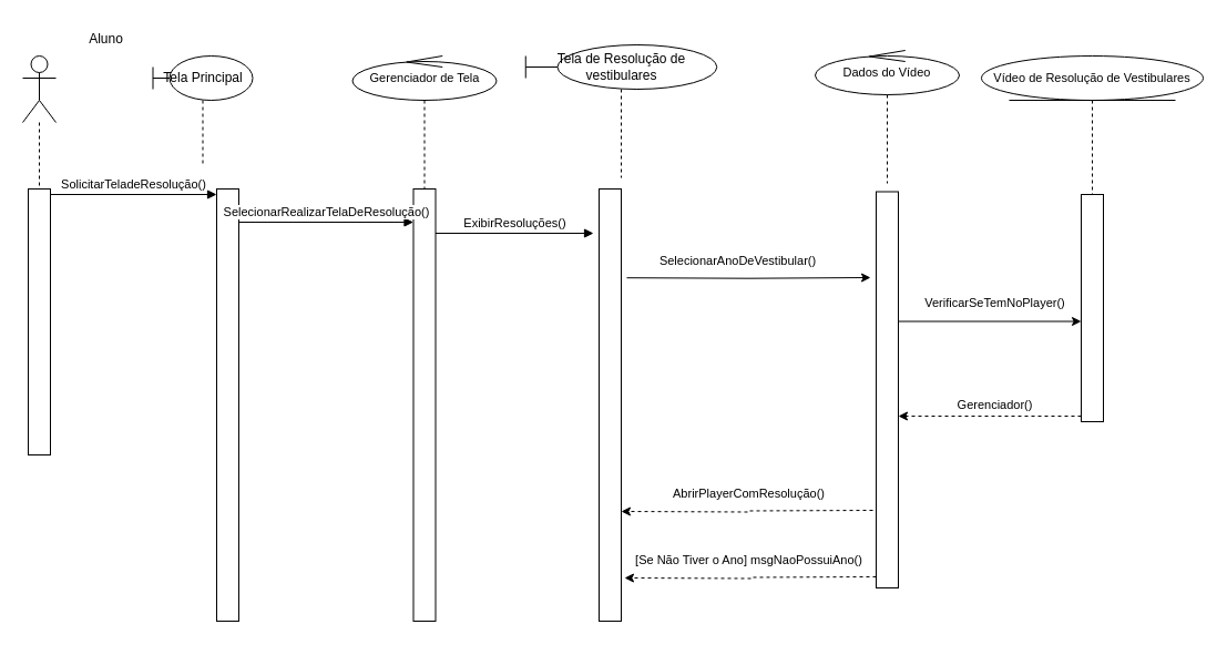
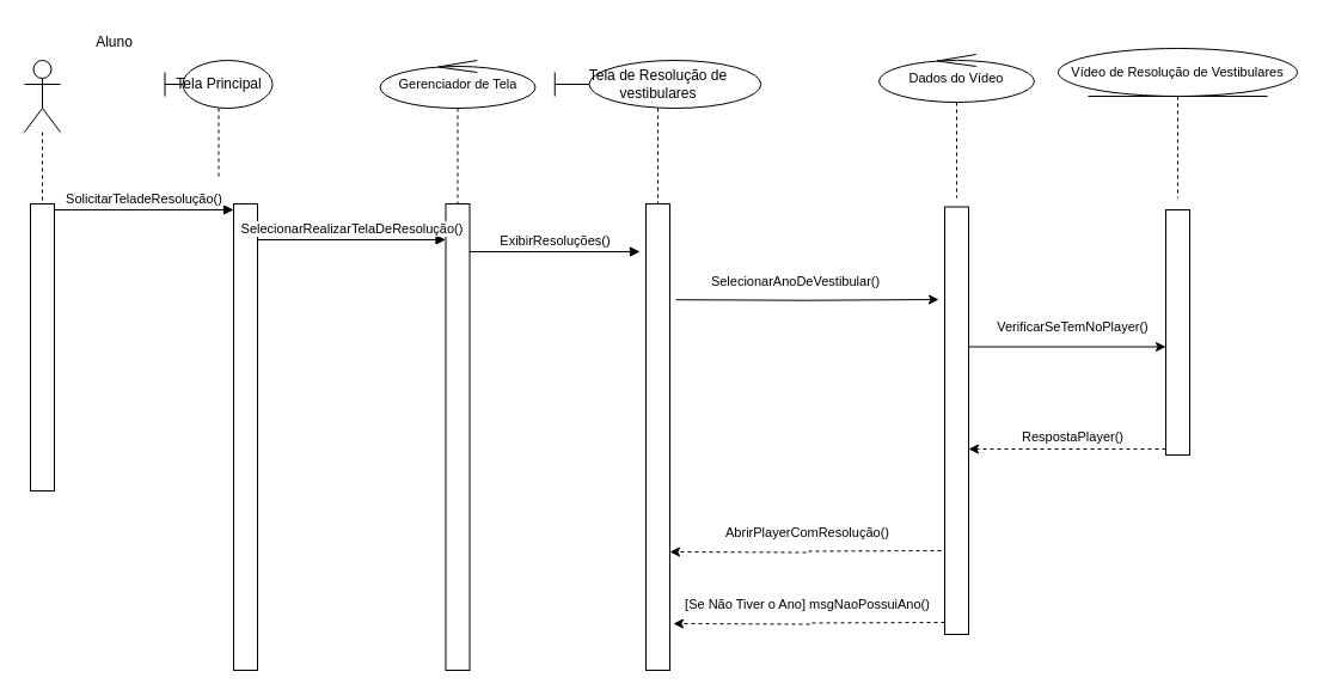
  <mxCell id="0" />
  <mxCell id="1" parent="0" />
  <mxCell id="2" value="" style="html=1;points=[[0,0,0,0,5],[0,1,0,0,-5],[1,0,0,0,5],[1,1,0,0,-5]];perimeter=orthogonalPerimeter;outlineConnect=0;targetShapes=umlLifeline;portConstraint=eastwest;newEdgeStyle={&quot;curved&quot;:0,&quot;rounded&quot;:0};" vertex="1" parent="1"><mxGeometry x="25" y="170" width="20" height="240" as="geometry" /></mxCell>
  <mxCell id="3" value="" style="shape=umlLifeline;perimeter=lifelinePerimeter;whiteSpace=wrap;html=1;container=1;dropTarget=0;collapsible=0;recursiveResize=0;outlineConnect=0;portConstraint=eastwest;newEdgeStyle={&quot;curved&quot;:0,&quot;rounded&quot;:0};participant=umlActor;size=60;" vertex="1" parent="1"><mxGeometry x="20" y="50" width="30" height="120" as="geometry" /></mxCell>
  <mxCell id="4" value="SolicitarTeladeResolução()" style="html=1;verticalAlign=bottom;endArrow=block;curved=0;rounded=0;entryX=0;entryY=0;entryDx=0;entryDy=5;exitX=1;exitY=0;exitDx=0;exitDy=5;entryPerimeter=0;" edge="1" parent="1" source="2" target="5"><mxGeometry relative="1" as="geometry"><mxPoint x="115" y="175" as="targetPoint" /></mxGeometry></mxCell>
  <mxCell id="5" value="" style="html=1;points=[[0,0,0,0,5],[0,1,0,0,-5],[1,0,0,0,5],[1,1,0,0,-5]];perimeter=orthogonalPerimeter;outlineConnect=0;targetShapes=umlLifeline;portConstraint=eastwest;newEdgeStyle={&quot;curved&quot;:0,&quot;rounded&quot;:0};" vertex="1" parent="1"><mxGeometry x="195" y="170" width="20" height="390" as="geometry" /></mxCell>
  <mxCell id="6" value="Tela Principal" style="shape=umlLifeline;perimeter=lifelinePerimeter;whiteSpace=wrap;html=1;container=1;dropTarget=0;collapsible=0;recursiveResize=0;outlineConnect=0;portConstraint=eastwest;newEdgeStyle={&quot;curved&quot;:0,&quot;rounded&quot;:0};participant=umlBoundary;" vertex="1" parent="1"><mxGeometry x="137.5" y="50" width="90" height="100" as="geometry" /></mxCell>
  <mxCell id="7" value="Aluno" style="text;html=1;align=center;verticalAlign=middle;resizable=0;points=[];autosize=1;strokeColor=none;fillColor=none;" vertex="1" parent="1"><mxGeometry x="70" y="20" width="50" height="30" as="geometry" /></mxCell>
  <mxCell id="8" value="" style="html=1;points=[[0,0,0,0,5],[0,1,0,0,-5],[1,0,0,0,5],[1,1,0,0,-5]];perimeter=orthogonalPerimeter;outlineConnect=0;targetShapes=umlLifeline;portConstraint=eastwest;newEdgeStyle={&quot;curved&quot;:0,&quot;rounded&quot;:0};" vertex="1" parent="1"><mxGeometry x="372.5" y="170" width="20" height="390" as="geometry" /></mxCell>
  <mxCell id="9" value="SelecionarRealizarTelaDeResolução()" style="html=1;verticalAlign=bottom;endArrow=block;curved=0;rounded=0;exitX=1;exitY=0;exitDx=0;exitDy=5;" edge="1" parent="1" target="8"><mxGeometry relative="1" as="geometry"><mxPoint x="215" y="200" as="sourcePoint" /><mxPoint x="365" y="200" as="targetPoint" /></mxGeometry></mxCell>
  <mxCell id="10" value="" style="html=1;points=[[0,0,0,0,5],[0,1,0,0,-5],[1,0,0,0,5],[1,1,0,0,-5]];perimeter=orthogonalPerimeter;outlineConnect=0;targetShapes=umlLifeline;portConstraint=eastwest;newEdgeStyle={&quot;curved&quot;:0,&quot;rounded&quot;:0};" vertex="1" parent="1"><mxGeometry x="540" y="170" width="20" height="390" as="geometry" /></mxCell>
  <mxCell id="11" value="ExibirResoluções()" style="html=1;verticalAlign=bottom;endArrow=block;curved=0;rounded=0;exitX=1;exitY=0;exitDx=0;exitDy=5;" edge="1" parent="1"><mxGeometry relative="1" as="geometry"><mxPoint x="392.5" y="210" as="sourcePoint" /><mxPoint x="535" y="210" as="targetPoint" /></mxGeometry></mxCell>
  <mxCell id="12" value="Gerenciador de Tela" style="shape=umlLifeline;perimeter=lifelinePerimeter;whiteSpace=wrap;html=1;container=1;dropTarget=0;collapsible=0;recursiveResize=0;outlineConnect=0;portConstraint=eastwest;newEdgeStyle={&quot;curved&quot;:0,&quot;rounded&quot;:0};participant=umlControl;fontFamily=Helvetica;fontSize=11;fontColor=default;labelBackgroundColor=default;" vertex="1" parent="1"><mxGeometry x="317.5" y="50" width="130" height="120" as="geometry" /></mxCell>
- <mxCell id="13" value="Tela de Resolução de vestibulares" style="shape=umlLifeline;perimeter=lifelinePerimeter;whiteSpace=wrap;html=1;container=1;dropTarget=0;collapsible=0;recursiveResize=0;outlineConnect=0;portConstraint=eastwest;newEdgeStyle={&quot;curved&quot;:0,&quot;rounded&quot;:0};participant=umlBoundary;" vertex="1" parent="1"><mxGeometry x="473.75" y="40" width="172.5" height="120" as="geometry" /></mxCell>
+ <mxCell id="13" value="Tela de Resolução de vestibulares" style="shape=umlLifeline;perimeter=lifelinePerimeter;whiteSpace=wrap;html=1;container=1;dropTarget=0;collapsible=0;recursiveResize=0;outlineConnect=0;portConstraint=eastwest;newEdgeStyle={&quot;curved&quot;:0,&quot;rounded&quot;:0};participant=umlBoundary;" vertex="1" parent="1"><mxGeometry x="463.75" y="50" width="172.5" height="120" as="geometry" /></mxCell>
  <mxCell id="14" value="SelecionarAnoDeVestibular()" style="text;html=1;align=center;verticalAlign=middle;resizable=0;points=[];autosize=1;strokeColor=none;fillColor=none;fontFamily=Helvetica;fontSize=11;fontColor=default;labelBackgroundColor=default;" vertex="1" parent="1"><mxGeometry x="585" y="220" width="160" height="30" as="geometry" /></mxCell>
- <mxCell id="15" value="Vídeo de Resolução de Vestibulares" style="shape=umlLifeline;perimeter=lifelinePerimeter;whiteSpace=wrap;html=1;container=1;dropTarget=0;collapsible=0;recursiveResize=0;outlineConnect=0;portConstraint=eastwest;newEdgeStyle={&quot;curved&quot;:0,&quot;rounded&quot;:0};participant=umlEntity;fontFamily=Helvetica;fontSize=11;fontColor=default;labelBackgroundColor=default;" vertex="1" parent="1"><mxGeometry x="885" y="50" width="200" height="125" as="geometry" /></mxCell>
+ <mxCell id="15" value="Vídeo de Resolução de Vestibulares" style="shape=umlLifeline;perimeter=lifelinePerimeter;whiteSpace=wrap;html=1;container=1;dropTarget=0;collapsible=0;recursiveResize=0;outlineConnect=0;portConstraint=eastwest;newEdgeStyle={&quot;curved&quot;:0,&quot;rounded&quot;:0};participant=umlEntity;fontFamily=Helvetica;fontSize=11;fontColor=default;labelBackgroundColor=default;" vertex="1" parent="1"><mxGeometry x="885" y="40" width="200" height="125" as="geometry" /></mxCell>
  <mxCell id="16" value="" style="html=1;points=[[0,0,0,0,5],[0,1,0,0,-5],[1,0,0,0,5],[1,1,0,0,-5]];perimeter=orthogonalPerimeter;outlineConnect=0;targetShapes=umlLifeline;portConstraint=eastwest;newEdgeStyle={&quot;curved&quot;:0,&quot;rounded&quot;:0};" vertex="1" parent="1"><mxGeometry x="975" y="175" width="20" height="205" as="geometry" /></mxCell>
  <mxCell id="17" style="edgeStyle=orthogonalEdgeStyle;shape=connector;curved=0;rounded=0;orthogonalLoop=1;jettySize=auto;html=1;strokeColor=default;align=center;verticalAlign=middle;fontFamily=Helvetica;fontSize=11;fontColor=default;labelBackgroundColor=default;endArrow=classic;" edge="1" parent="1"><mxGeometry relative="1" as="geometry"><mxPoint x="565" y="250.19" as="sourcePoint" /><mxPoint x="785" y="250" as="targetPoint" /></mxGeometry></mxCell>
  <mxCell id="18" value="Dados do Vídeo" style="shape=umlLifeline;perimeter=lifelinePerimeter;whiteSpace=wrap;html=1;container=1;dropTarget=0;collapsible=0;recursiveResize=0;outlineConnect=0;portConstraint=eastwest;newEdgeStyle={&quot;curved&quot;:0,&quot;rounded&quot;:0};participant=umlControl;fontFamily=Helvetica;fontSize=11;fontColor=default;labelBackgroundColor=default;" vertex="1" parent="1"><mxGeometry x="735" y="45" width="130" height="120" as="geometry" /></mxCell>
  <mxCell id="19" style="edgeStyle=orthogonalEdgeStyle;shape=connector;curved=0;rounded=0;orthogonalLoop=1;jettySize=auto;html=1;strokeColor=default;align=center;verticalAlign=middle;fontFamily=Helvetica;fontSize=11;fontColor=default;labelBackgroundColor=default;endArrow=classic;" edge="1" parent="1"><mxGeometry relative="1" as="geometry"><mxPoint x="810" y="289.52" as="sourcePoint" /><mxPoint x="975" y="289.52" as="targetPoint" /></mxGeometry></mxCell>
  <mxCell id="20" value="" style="html=1;points=[[0,0,0,0,5],[0,1,0,0,-5],[1,0,0,0,5],[1,1,0,0,-5]];perimeter=orthogonalPerimeter;outlineConnect=0;targetShapes=umlLifeline;portConstraint=eastwest;newEdgeStyle={&quot;curved&quot;:0,&quot;rounded&quot;:0};" vertex="1" parent="1"><mxGeometry x="790" y="172.5" width="20" height="357.5" as="geometry" /></mxCell>
  <mxCell id="21" value="VerificarSeTemNoPlayer()" style="text;html=1;align=center;verticalAlign=middle;resizable=0;points=[];autosize=1;strokeColor=none;fillColor=none;fontFamily=Helvetica;fontSize=11;fontColor=default;labelBackgroundColor=default;" vertex="1" parent="1"><mxGeometry x="822" y="258" width="150" height="30" as="geometry" /></mxCell>
  <mxCell id="22" value="" style="edgeStyle=none;orthogonalLoop=1;jettySize=auto;html=1;rounded=0;strokeColor=default;align=center;verticalAlign=middle;fontFamily=Helvetica;fontSize=11;fontColor=default;labelBackgroundColor=default;endArrow=classic;curved=0;dashed=1;exitX=0;exitY=1;exitDx=0;exitDy=-5;exitPerimeter=0;" edge="1" parent="1" source="16" target="20"><mxGeometry width="100" relative="1" as="geometry"><mxPoint x="955" y="350" as="sourcePoint" /><mxPoint x="855" y="350" as="targetPoint" /><Array as="points" /></mxGeometry></mxCell>
- <mxCell id="23" value="Gerenciador()" style="text;html=1;align=center;verticalAlign=middle;resizable=0;points=[];autosize=1;strokeColor=none;fillColor=none;fontFamily=Helvetica;fontSize=11;fontColor=default;labelBackgroundColor=default;" vertex="1" parent="1"><mxGeometry x="842" y="350" width="110" height="30" as="geometry" /></mxCell>
+ <mxCell id="23" value="RespostaPlayer()" style="text;html=1;align=center;verticalAlign=middle;resizable=0;points=[];autosize=1;strokeColor=none;fillColor=none;fontFamily=Helvetica;fontSize=11;fontColor=default;labelBackgroundColor=default;" vertex="1" parent="1"><mxGeometry x="842" y="350" width="110" height="30" as="geometry" /></mxCell>
  <mxCell id="24" style="edgeStyle=orthogonalEdgeStyle;shape=connector;curved=0;rounded=0;orthogonalLoop=1;jettySize=auto;html=1;entryX=1.148;entryY=0.508;entryDx=0;entryDy=0;entryPerimeter=0;strokeColor=default;align=center;verticalAlign=middle;fontFamily=Helvetica;fontSize=11;fontColor=default;labelBackgroundColor=default;endArrow=classic;dashed=1;" edge="1" parent="1"><mxGeometry relative="1" as="geometry"><mxPoint x="787" y="460" as="sourcePoint" /><mxPoint x="560" y="461" as="targetPoint" /></mxGeometry></mxCell>
  <mxCell id="25" value="AbrirPlayerComResolução()" style="text;html=1;align=center;verticalAlign=middle;resizable=0;points=[];autosize=1;strokeColor=none;fillColor=none;fontFamily=Helvetica;fontSize=11;fontColor=default;labelBackgroundColor=default;" vertex="1" parent="1"><mxGeometry x="595" y="430" width="160" height="30" as="geometry" /></mxCell>
  <mxCell id="26" style="edgeStyle=orthogonalEdgeStyle;shape=connector;curved=0;rounded=0;orthogonalLoop=1;jettySize=auto;html=1;entryX=1.148;entryY=0.508;entryDx=0;entryDy=0;entryPerimeter=0;strokeColor=default;align=center;verticalAlign=middle;fontFamily=Helvetica;fontSize=11;fontColor=default;labelBackgroundColor=default;endArrow=classic;dashed=1;" edge="1" parent="1"><mxGeometry relative="1" as="geometry"><mxPoint x="790" y="520" as="sourcePoint" /><mxPoint x="563" y="521" as="targetPoint" /></mxGeometry></mxCell>
  <mxCell id="27" value="[Se Não Tiver o Ano] msgNaoPossuiAno()" style="text;html=1;align=center;verticalAlign=middle;resizable=0;points=[];autosize=1;strokeColor=none;fillColor=none;fontFamily=Helvetica;fontSize=11;fontColor=default;labelBackgroundColor=default;" vertex="1" parent="1"><mxGeometry x="560" y="490" width="230" height="30" as="geometry" /></mxCell>
